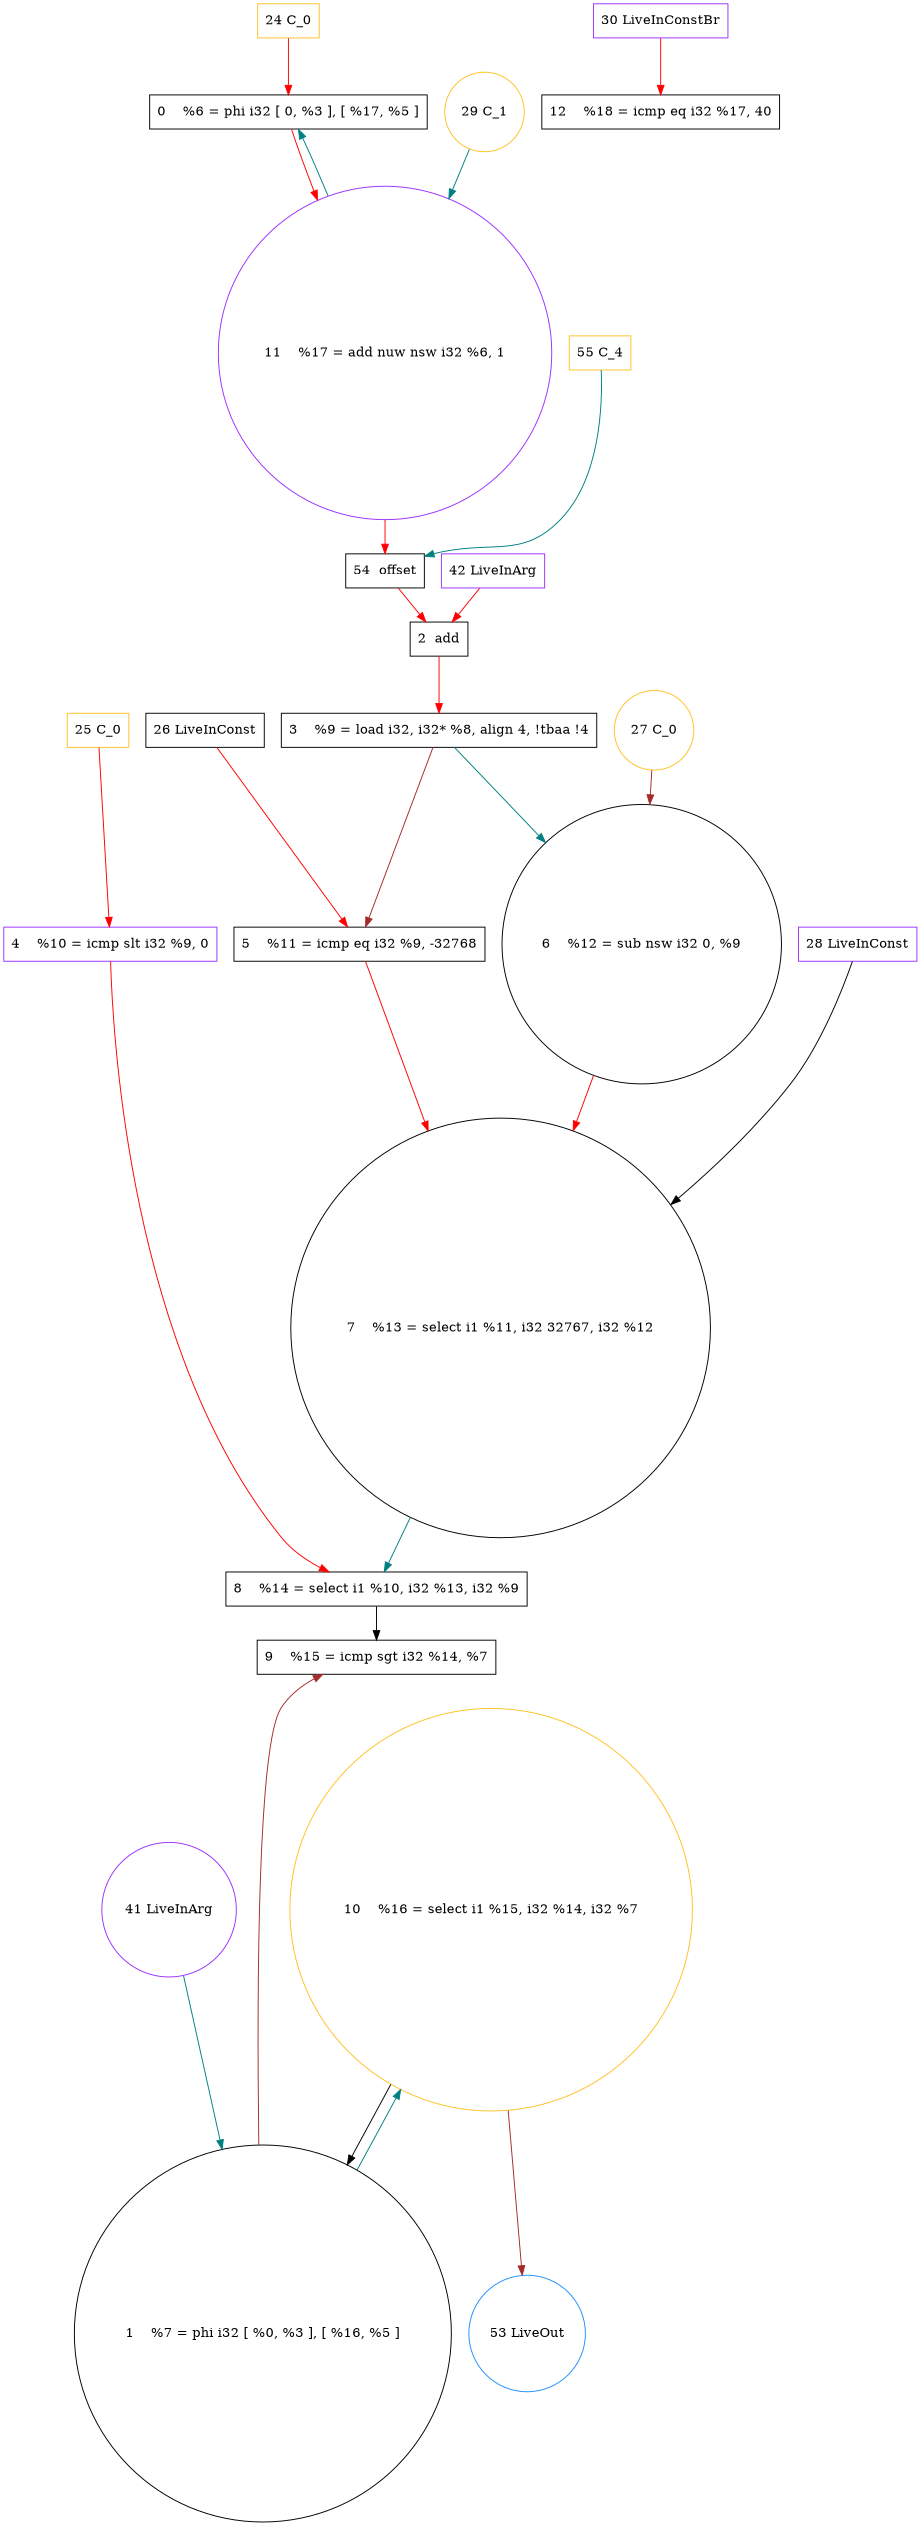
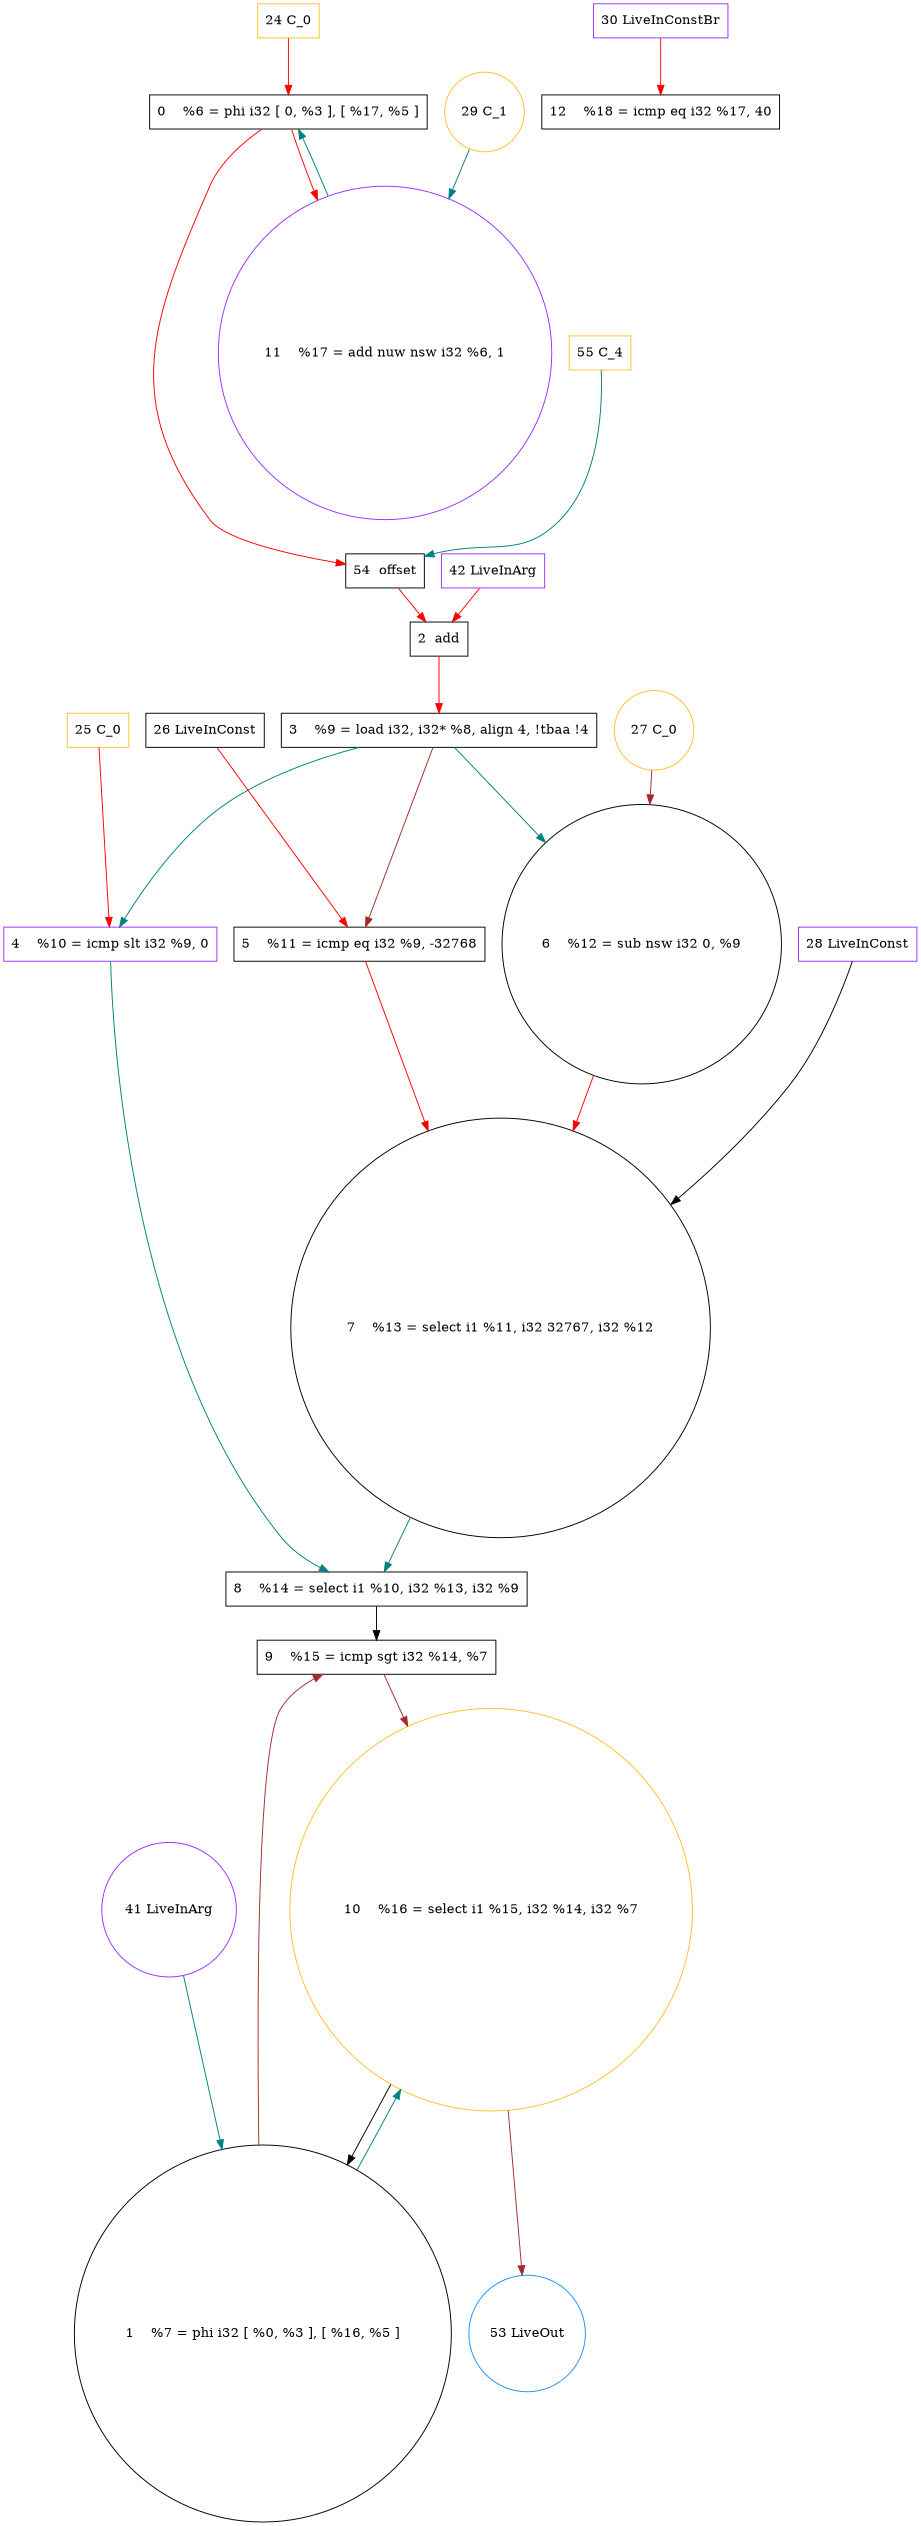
  digraph {
    node [color=black shape=box]
    edge [color=red]
    n1 [label="0    %6 = phi i32 [ 0, %3 ], [ %17, %5 ]"]
    n2 [color=purple1 label="11    %17 = add nuw nsw i32 %6, 1" shape=circle]
    n3 [label="54  offset"]
    n4 [label="1    %7 = phi i32 [ %0, %3 ], [ %16, %5 ]" shape=circle]
    n5 [label="9    %15 = icmp sgt i32 %14, %7"]
    n6 [color=goldenrod1 label="10    %16 = select i1 %15, i32 %14, i32 %7" shape=circle]
    n7 [label="2  add"]
    n8 [label="3    %9 = load i32, i32* %8, align 4, !tbaa !4"]
    n9 [color=purple1 label="4    %10 = icmp slt i32 %9, 0"]
    n10 [label="5    %11 = icmp eq i32 %9, -32768"]
    n11 [label="6    %12 = sub nsw i32 0, %9" shape=circle]
    n12 [label="8    %14 = select i1 %10, i32 %13, i32 %9"]
    n13 [label="7    %13 = select i1 %11, i32 32767, i32 %12" shape=circle]
    n14 [color=dodgerblue1 label="53 LiveOut" shape=circle]
    n15 [label="12    %18 = icmp eq i32 %17, 40"]
    n16 [color=goldenrod1 label="24 C_0"]
    n17 [color=goldenrod1 label="25 C_0"]
    n18 [color=goldenrod1 label="27 C_0" shape=circle]
    n19 [color=goldenrod1 label="29 C_1" shape=circle]
    n20 [color=goldenrod1 label="55 C_4"]
    n21 [label="26 LiveInConst"]
    n22 [color=purple1 label="28 LiveInConst"]
    n23 [color=purple1 label="30 LiveInConstBr"]
    n24 [color=purple1 label="41 LiveInArg" shape=circle]
    n25 [color=purple1 label="42 LiveInArg"]
    subgraph sub_1 {
      compound=true
      n1
      n2
      n3
      n4
      n5
      n6
      n7
      n8
      n9
      n10
      n11
      n12
      n13
      n14
      n15
      n16
      n17
      n18
      n19
      n20
      n21
      n22
      n23
      n24
      n25
    }
    n1 -> n2
-   n2 -> n3
+   n1 -> n3
    n2 -> n1 [color=teal]
    n3 -> n7
    n4 -> n5 [color=brown]
    n4 -> n6 [color=teal]
+   n5 -> n6 [color=brown]
    n6 -> n4 [color=black]
    n6 -> n14 [color=brown]
    n7 -> n8
+   n8 -> n9 [color=teal]
    n8 -> n10 [color=brown]
    n8 -> n11 [color=teal]
-   n9 -> n12
+   n9 -> n12 [color=teal]
    n10 -> n13
    n11 -> n13
    n12 -> n5 [color=black]
    n13 -> n12 [color=teal]
    n16 -> n1
    n17 -> n9
    n18 -> n11 [color=brown]
    n19 -> n2 [color=teal]
    n20 -> n3 [color=teal]
    n21 -> n10
    n22 -> n13 [color=black]
    n23 -> n15
    n24 -> n4 [color=teal]
    n25 -> n7
  }
